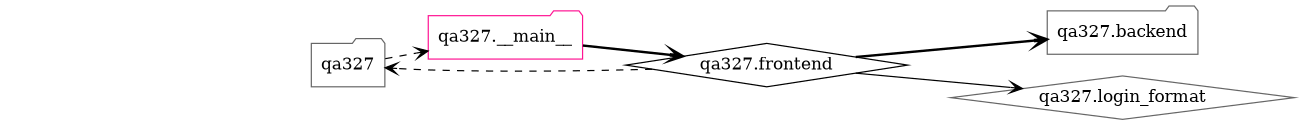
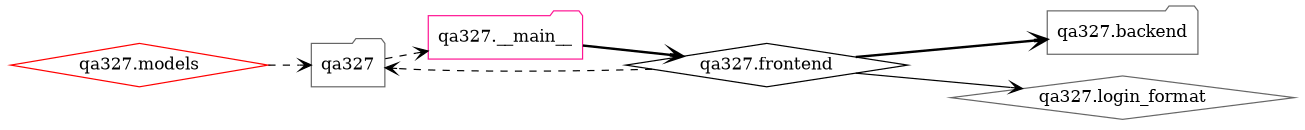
  digraph {
    rankdir=LR
    node [color=gray40 shape=folder]
    edge [arrowhead=open arrowtail=none style=dashed]
    n1 [label=qa327]
    n2 [color=deeppink label="qa327.__main__"]
    n3 [color=black label="qa327.frontend" shape=diamond]
    n4 [label="qa327.backend"]
    n5 [label="qa327.login_format" shape=diamond]
+   n6 [color=red label="qa327.models" shape=diamond]
    n1 -> n2
    n2 -> n3 [style=bold]
    n3 -> n1
    n3 -> n4 [style=bold]
    n3 -> n5 [style=solid]
+   n6 -> n1
  }
